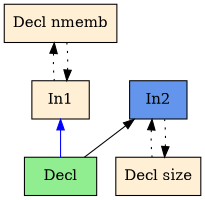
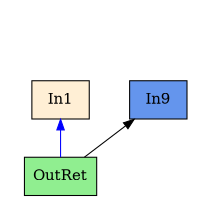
  digraph {
    rankdir=TB
    node [fillcolor="#FFEFD5" shape=box style=filled]
    edge [color="#000000" dir=back style=dotted]
-   n1 [label="Decl nmemb"]
    n2 [label=In1]
-   n3 [fillcolor="#90EE90" label=Decl]
-   n4 [label="Decl size"]
-   n5 [fillcolor="#6495ED" label=In2]
-   n1 -> n2
-   n2 -> n1
+   n3 [fillcolor="#90EE90" label=OutRet]
+   n5 [fillcolor="#6495ED" label=In9]
    n2 -> n3 [color="#0000FF" style=""]
-   n4 -> n5
    n5 -> n3 [style=""]
-   n5 -> n4
  }
